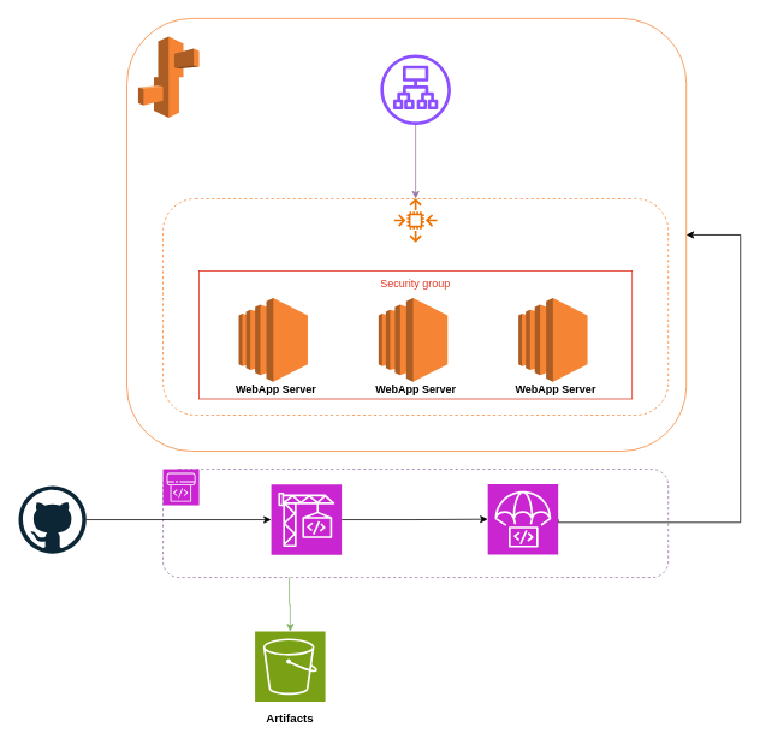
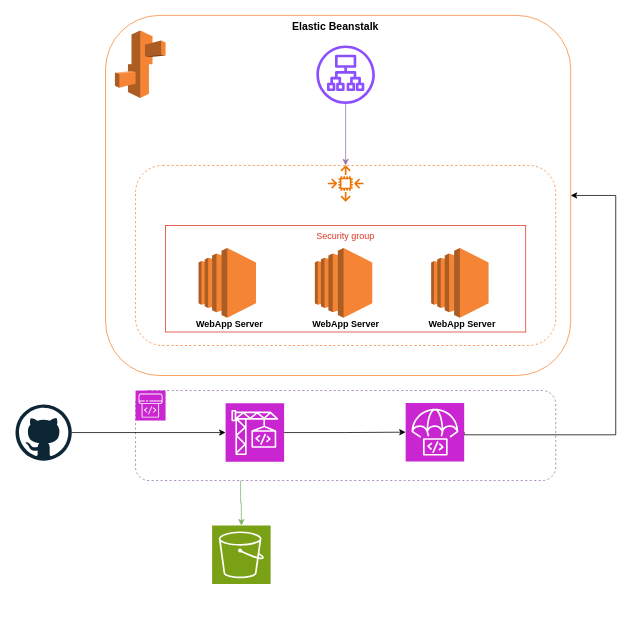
  <mxCell id="0" />
  <mxCell id="1" parent="0" />
  <mxCell id="2" value="" style="rounded=1;whiteSpace=wrap;html=1;fillColor=none;dashed=1;strokeColor=#9673a6;" parent="1" vertex="1"><mxGeometry x="180" y="520" width="560" height="120" as="geometry" /></mxCell>
  <mxCell id="3" value="" style="rounded=1;whiteSpace=wrap;html=1;fillColor=none;strokeColor=#f58534;" parent="1" vertex="1"><mxGeometry x="140" y="20" width="620" height="480" as="geometry" /></mxCell>
  <mxCell id="4" value="" style="outlineConnect=0;dashed=0;verticalLabelPosition=bottom;verticalAlign=top;align=center;html=1;shape=mxgraph.aws3.elastic_beanstalk;fillColor=#F58534;gradientColor=none;" parent="1" vertex="1"><mxGeometry x="152.5" y="40" width="67.5" height="90" as="geometry" /></mxCell>
  <mxCell id="5" value="" style="outlineConnect=0;dashed=0;verticalLabelPosition=bottom;verticalAlign=top;align=center;html=1;shape=mxgraph.aws3.ec2;fillColor=#F58534;gradientColor=none;" parent="1" vertex="1"><mxGeometry x="419" y="330" width="76.5" height="93" as="geometry" /></mxCell>
  <mxCell id="6" value="&lt;b&gt;WebApp Server&lt;/b&gt;" style="text;html=1;align=center;verticalAlign=middle;resizable=0;points=[];autosize=1;strokeColor=none;fillColor=none;" parent="1" vertex="1"><mxGeometry x="405" y="417" width="110" height="30" as="geometry" /></mxCell>
  <mxCell id="7" value="" style="outlineConnect=0;dashed=0;verticalLabelPosition=bottom;verticalAlign=top;align=center;html=1;shape=mxgraph.aws3.ec2;fillColor=#F58534;gradientColor=none;" parent="1" vertex="1"><mxGeometry x="574" y="330" width="76.5" height="93" as="geometry" /></mxCell>
  <mxCell id="8" value="&lt;b&gt;WebApp Server&lt;/b&gt;" style="text;html=1;align=center;verticalAlign=middle;resizable=0;points=[];autosize=1;strokeColor=none;fillColor=none;" parent="1" vertex="1"><mxGeometry x="560" y="417" width="110" height="30" as="geometry" /></mxCell>
  <mxCell id="9" value="" style="outlineConnect=0;dashed=0;verticalLabelPosition=bottom;verticalAlign=top;align=center;html=1;shape=mxgraph.aws3.ec2;fillColor=#F58534;gradientColor=none;" parent="1" vertex="1"><mxGeometry x="264" y="330" width="76.5" height="93" as="geometry" /></mxCell>
  <mxCell id="10" value="&lt;b&gt;WebApp Server&lt;/b&gt;" style="text;html=1;align=center;verticalAlign=middle;resizable=0;points=[];autosize=1;strokeColor=none;fillColor=none;" parent="1" vertex="1"><mxGeometry x="250" y="417" width="110" height="30" as="geometry" /></mxCell>
  <mxCell id="11" value="Security group" style="fillColor=none;strokeColor=#DD3522;verticalAlign=top;fontStyle=0;fontColor=#DD3522;whiteSpace=wrap;html=1;" parent="1" vertex="1"><mxGeometry x="220" y="300" width="480" height="142" as="geometry" /></mxCell>
  <mxCell id="12" value="" style="rounded=1;whiteSpace=wrap;html=1;fillColor=none;dashed=1;strokeColor=#f58534;" parent="1" vertex="1"><mxGeometry x="180" y="220" width="560" height="240" as="geometry" /></mxCell>
  <mxCell id="13" value="" style="sketch=0;outlineConnect=0;fontColor=#232F3E;gradientColor=none;fillColor=#ED7100;strokeColor=none;dashed=0;verticalLabelPosition=bottom;verticalAlign=top;align=center;html=1;fontSize=12;fontStyle=0;aspect=fixed;pointerEvents=1;shape=mxgraph.aws4.auto_scaling2;" parent="1" vertex="1"><mxGeometry x="436" y="220" width="48" height="48" as="geometry" /></mxCell>
  <mxCell id="14" style="edgeStyle=orthogonalEdgeStyle;rounded=0;orthogonalLoop=1;jettySize=auto;html=1;fillColor=#e1d5e7;strokeColor=#9673a6;" parent="1" source="15" target="13" edge="1"><mxGeometry relative="1" as="geometry" /></mxCell>
  <mxCell id="15" value="" style="sketch=0;outlineConnect=0;fontColor=#232F3E;gradientColor=none;fillColor=#8C4FFF;strokeColor=none;dashed=0;verticalLabelPosition=bottom;verticalAlign=top;align=center;html=1;fontSize=12;fontStyle=0;aspect=fixed;pointerEvents=1;shape=mxgraph.aws4.application_load_balancer;" parent="1" vertex="1"><mxGeometry x="421" y="60" width="78" height="78" as="geometry" /></mxCell>
+ <mxCell id="16" value="&lt;font style=&quot;font-size: 14px;&quot;&gt;Elastic Beanstalk&lt;/font&gt;" style="text;html=1;align=left;verticalAlign=middle;whiteSpace=wrap;rounded=0;fontStyle=1" parent="1" vertex="1"><mxGeometry x="387.25" y="20" width="140" height="30" as="geometry" /></mxCell>
  <mxCell id="17" style="edgeStyle=orthogonalEdgeStyle;rounded=0;orthogonalLoop=1;jettySize=auto;html=1;" parent="1" source="18" target="20" edge="1"><mxGeometry relative="1" as="geometry" /></mxCell>
  <mxCell id="18" value="" style="dashed=0;outlineConnect=0;html=1;align=center;labelPosition=center;verticalLabelPosition=bottom;verticalAlign=top;shape=mxgraph.weblogos.github" parent="1" vertex="1"><mxGeometry x="20" y="538.5" width="75" height="75" as="geometry" /></mxCell>
  <mxCell id="19" style="edgeStyle=orthogonalEdgeStyle;rounded=0;orthogonalLoop=1;jettySize=auto;html=1;exitX=1;exitY=0.5;exitDx=0;exitDy=0;exitPerimeter=0;" parent="1" source="20" target="22" edge="1"><mxGeometry relative="1" as="geometry" /></mxCell>
  <mxCell id="20" value="" style="sketch=0;points=[[0,0,0],[0.25,0,0],[0.5,0,0],[0.75,0,0],[1,0,0],[0,1,0],[0.25,1,0],[0.5,1,0],[0.75,1,0],[1,1,0],[0,0.25,0],[0,0.5,0],[0,0.75,0],[1,0.25,0],[1,0.5,0],[1,0.75,0]];outlineConnect=0;fontColor=#232F3E;fillColor=#C925D1;strokeColor=#ffffff;dashed=0;verticalLabelPosition=bottom;verticalAlign=top;align=center;html=1;fontSize=12;fontStyle=0;aspect=fixed;shape=mxgraph.aws4.resourceIcon;resIcon=mxgraph.aws4.codebuild;" parent="1" vertex="1"><mxGeometry x="300" y="537" width="78" height="78" as="geometry" /></mxCell>
  <mxCell id="21" style="edgeStyle=orthogonalEdgeStyle;rounded=0;orthogonalLoop=1;jettySize=auto;html=1;exitX=1;exitY=0.5;exitDx=0;exitDy=0;exitPerimeter=0;entryX=1;entryY=0.5;entryDx=0;entryDy=0;" parent="1" source="22" target="3" edge="1"><mxGeometry relative="1" as="geometry"><Array as="points"><mxPoint x="820" y="579" /><mxPoint x="820" y="260" /></Array></mxGeometry></mxCell>
  <mxCell id="22" value="" style="sketch=0;points=[[0,0,0],[0.25,0,0],[0.5,0,0],[0.75,0,0],[1,0,0],[0,1,0],[0.25,1,0],[0.5,1,0],[0.75,1,0],[1,1,0],[0,0.25,0],[0,0.5,0],[0,0.75,0],[1,0.25,0],[1,0.5,0],[1,0.75,0]];outlineConnect=0;fontColor=#232F3E;fillColor=#C925D1;strokeColor=#ffffff;dashed=0;verticalLabelPosition=bottom;verticalAlign=top;align=center;html=1;fontSize=12;fontStyle=0;aspect=fixed;shape=mxgraph.aws4.resourceIcon;resIcon=mxgraph.aws4.codedeploy;" parent="1" vertex="1"><mxGeometry x="540" y="536.5" width="78" height="78" as="geometry" /></mxCell>
  <mxCell id="23" value="" style="sketch=0;points=[[0,0,0],[0.25,0,0],[0.5,0,0],[0.75,0,0],[1,0,0],[0,1,0],[0.25,1,0],[0.5,1,0],[0.75,1,0],[1,1,0],[0,0.25,0],[0,0.5,0],[0,0.75,0],[1,0.25,0],[1,0.5,0],[1,0.75,0]];outlineConnect=0;fontColor=#232F3E;fillColor=#7AA116;strokeColor=#ffffff;dashed=0;verticalLabelPosition=bottom;verticalAlign=top;align=center;html=1;fontSize=12;fontStyle=0;aspect=fixed;shape=mxgraph.aws4.resourceIcon;resIcon=mxgraph.aws4.s3;" parent="1" vertex="1"><mxGeometry x="282" y="700" width="78" height="78" as="geometry" /></mxCell>
  <mxCell id="24" style="edgeStyle=orthogonalEdgeStyle;rounded=0;orthogonalLoop=1;jettySize=auto;html=1;exitX=0.25;exitY=1;exitDx=0;exitDy=0;entryX=0.5;entryY=0;entryDx=0;entryDy=0;entryPerimeter=0;fillColor=#d5e8d4;strokeColor=#82b366;" parent="1" source="2" target="23" edge="1"><mxGeometry relative="1" as="geometry" /></mxCell>
- <mxCell id="25" value="&lt;b&gt;&lt;font style=&quot;font-size: 13px;&quot;&gt;Artifacts&lt;/font&gt;&lt;/b&gt;" style="text;html=1;align=center;verticalAlign=middle;whiteSpace=wrap;rounded=0;" parent="1" vertex="1"><mxGeometry x="291" y="781" width="60" height="30" as="geometry" /></mxCell>
  <mxCell id="26" value="" style="sketch=0;points=[[0,0,0],[0.25,0,0],[0.5,0,0],[0.75,0,0],[1,0,0],[0,1,0],[0.25,1,0],[0.5,1,0],[0.75,1,0],[1,1,0],[0,0.25,0],[0,0.5,0],[0,0.75,0],[1,0.25,0],[1,0.5,0],[1,0.75,0]];outlineConnect=0;fontColor=#232F3E;fillColor=#C925D1;strokeColor=#ffffff;dashed=0;verticalLabelPosition=bottom;verticalAlign=top;align=center;html=1;fontSize=12;fontStyle=0;aspect=fixed;shape=mxgraph.aws4.resourceIcon;resIcon=mxgraph.aws4.codepipeline;" vertex="1" parent="1"><mxGeometry x="180" y="520" width="40" height="40" as="geometry" /></mxCell>
